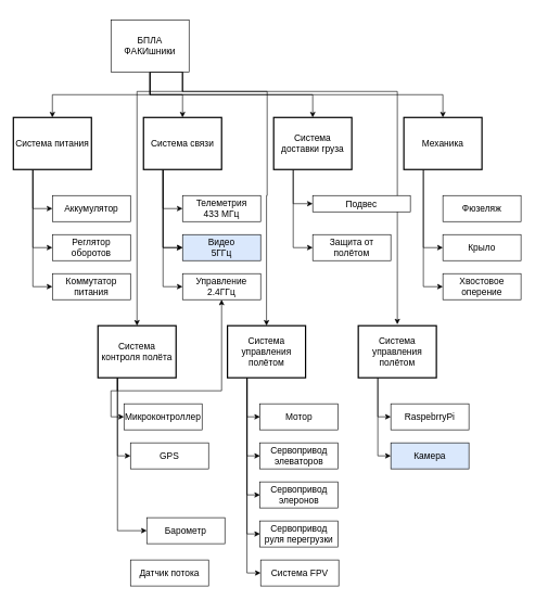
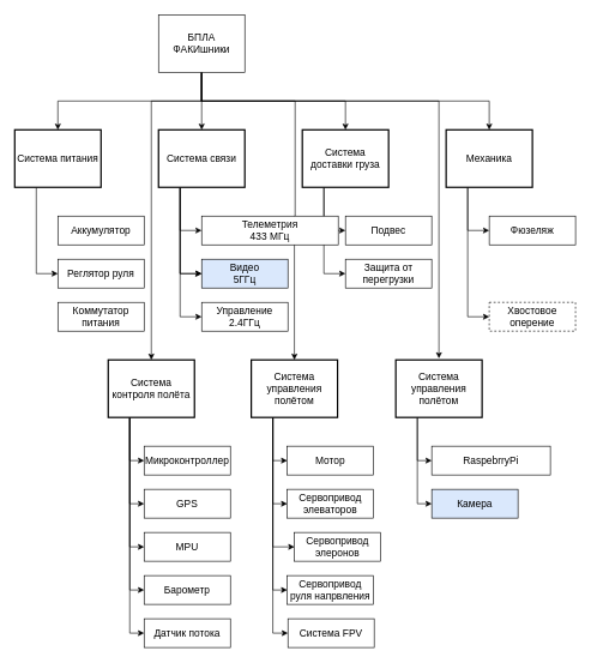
  <mxCell id="0" />
  <mxCell id="1" parent="0" />
  <mxCell id="2" style="edgeStyle=orthogonalEdgeStyle;rounded=0;orthogonalLoop=1;jettySize=auto;html=1;exitX=0.5;exitY=1;exitDx=0;exitDy=0;entryX=0.5;entryY=0;entryDx=0;entryDy=0;fontSize=14;" edge="1" parent="1" source="9" target="13"><mxGeometry relative="1" as="geometry" /></mxCell>
  <mxCell id="3" style="edgeStyle=orthogonalEdgeStyle;rounded=0;orthogonalLoop=1;jettySize=auto;html=1;exitX=0.5;exitY=1;exitDx=0;exitDy=0;fontSize=14;" edge="1" parent="1" source="9" target="18"><mxGeometry relative="1" as="geometry" /></mxCell>
  <mxCell id="4" style="edgeStyle=orthogonalEdgeStyle;rounded=0;orthogonalLoop=1;jettySize=auto;html=1;exitX=0.5;exitY=1;exitDx=0;exitDy=0;fontSize=14;" edge="1" parent="1" source="9" target="21"><mxGeometry relative="1" as="geometry" /></mxCell>
  <mxCell id="5" style="edgeStyle=orthogonalEdgeStyle;rounded=0;orthogonalLoop=1;jettySize=auto;html=1;exitX=0.5;exitY=1;exitDx=0;exitDy=0;fontSize=14;" edge="1" parent="1" source="9" target="25"><mxGeometry relative="1" as="geometry" /></mxCell>
  <mxCell id="6" style="edgeStyle=orthogonalEdgeStyle;rounded=0;orthogonalLoop=1;jettySize=auto;html=1;exitX=0.5;exitY=1;exitDx=0;exitDy=0;entryX=0.5;entryY=0;entryDx=0;entryDy=0;" edge="1" parent="1" source="9" target="42"><mxGeometry relative="1" as="geometry"><Array as="points"><mxPoint x="280" y="140" /><mxPoint x="210" y="140" /></Array></mxGeometry></mxCell>
  <mxCell id="7" style="edgeStyle=orthogonalEdgeStyle;rounded=0;orthogonalLoop=1;jettySize=auto;html=1;exitX=0.5;exitY=1;exitDx=0;exitDy=0;entryX=0.5;entryY=0;entryDx=0;entryDy=0;" edge="1" parent="1" source="9" target="53"><mxGeometry relative="1" as="geometry"><Array as="points"><mxPoint x="280" y="140" /><mxPoint x="410" y="140" /><mxPoint x="410" y="300" /><mxPoint x="409" y="300" /></Array></mxGeometry></mxCell>
  <mxCell id="8" style="edgeStyle=orthogonalEdgeStyle;rounded=0;orthogonalLoop=1;jettySize=auto;html=1;exitX=0.5;exitY=1;exitDx=0;exitDy=0;entryX=0.5;entryY=-0.025;entryDx=0;entryDy=0;entryPerimeter=0;" edge="1" parent="1" source="9" target="60"><mxGeometry relative="1" as="geometry"><Array as="points"><mxPoint x="280" y="140" /><mxPoint x="610" y="140" /></Array></mxGeometry></mxCell>
- <mxCell id="9" value="БПЛА&lt;br style=&quot;font-size: 14px;&quot;&gt;ФАКИшники" style="rounded=0;whiteSpace=wrap;html=1;fontSize=14;" vertex="1" parent="1"><mxGeometry x="170" y="30" width="120" height="80" as="geometry" /></mxCell>
- <mxCell id="10" style="edgeStyle=orthogonalEdgeStyle;rounded=0;orthogonalLoop=1;jettySize=auto;html=1;exitX=0.25;exitY=1;exitDx=0;exitDy=0;entryX=0;entryY=0.5;entryDx=0;entryDy=0;" edge="1" parent="1" source="13" target="34"><mxGeometry relative="1" as="geometry" /></mxCell>
+ <mxCell id="9" value="БПЛА&lt;br style=&quot;font-size: 14px;&quot;&gt;ФАКИшники" style="rounded=0;whiteSpace=wrap;html=1;fontSize=14;" vertex="1" parent="1"><mxGeometry x="220" y="20" width="120" height="80" as="geometry" /></mxCell>
  <mxCell id="11" style="edgeStyle=orthogonalEdgeStyle;rounded=0;orthogonalLoop=1;jettySize=auto;html=1;exitX=0.25;exitY=1;exitDx=0;exitDy=0;entryX=0;entryY=0.5;entryDx=0;entryDy=0;" edge="1" parent="1" source="13" target="35"><mxGeometry relative="1" as="geometry" /></mxCell>
- <mxCell id="12" style="edgeStyle=orthogonalEdgeStyle;rounded=0;orthogonalLoop=1;jettySize=auto;html=1;exitX=0.25;exitY=1;exitDx=0;exitDy=0;entryX=0;entryY=0.5;entryDx=0;entryDy=0;" edge="1" parent="1" source="13" target="36"><mxGeometry relative="1" as="geometry" /></mxCell>
  <mxCell id="13" value="Система питания" style="rounded=0;whiteSpace=wrap;html=1;fontSize=14;strokeWidth=2;" vertex="1" parent="1"><mxGeometry y="180" width="120" height="80" as="geometry" x="20" /></mxCell>
  <mxCell id="14" style="edgeStyle=orthogonalEdgeStyle;rounded=0;orthogonalLoop=1;jettySize=auto;html=1;exitX=0.25;exitY=1;exitDx=0;exitDy=0;entryX=0;entryY=0.5;entryDx=0;entryDy=0;fontSize=14;" edge="1" parent="1" source="18" target="33"><mxGeometry relative="1" as="geometry" /></mxCell>
  <mxCell id="15" style="edgeStyle=orthogonalEdgeStyle;rounded=0;orthogonalLoop=1;jettySize=auto;html=1;exitX=0.25;exitY=1;exitDx=0;exitDy=0;entryX=0;entryY=0.5;entryDx=0;entryDy=0;fontSize=14;" edge="1" parent="1" source="18" target="32"><mxGeometry relative="1" as="geometry" /></mxCell>
  <mxCell id="16" style="edgeStyle=orthogonalEdgeStyle;rounded=0;orthogonalLoop=1;jettySize=auto;html=1;exitX=0.25;exitY=1;exitDx=0;exitDy=0;entryX=0;entryY=0.5;entryDx=0;entryDy=0;fontSize=14;" edge="1" parent="1" source="18" target="31"><mxGeometry relative="1" as="geometry" /></mxCell>
  <mxCell id="17" value="" style="edgeStyle=orthogonalEdgeStyle;rounded=0;orthogonalLoop=1;jettySize=auto;html=1;" edge="1" parent="1" source="18" target="32"><mxGeometry relative="1" as="geometry"><Array as="points"><mxPoint x="250" y="380" /></Array></mxGeometry></mxCell>
  <mxCell id="18" value="Система связи" style="rounded=0;whiteSpace=wrap;html=1;fontSize=14;strokeWidth=2;" vertex="1" parent="1"><mxGeometry x="220" y="180" width="120" height="80" as="geometry" /></mxCell>
  <mxCell id="19" style="edgeStyle=orthogonalEdgeStyle;rounded=0;orthogonalLoop=1;jettySize=auto;html=1;exitX=0.25;exitY=1;exitDx=0;exitDy=0;entryX=0;entryY=0.5;entryDx=0;entryDy=0;fontSize=14;" edge="1" parent="1" source="21" target="29"><mxGeometry relative="1" as="geometry" /></mxCell>
  <mxCell id="20" style="edgeStyle=orthogonalEdgeStyle;rounded=0;orthogonalLoop=1;jettySize=auto;html=1;exitX=0.25;exitY=1;exitDx=0;exitDy=0;entryX=0;entryY=0.5;entryDx=0;entryDy=0;fontSize=14;" edge="1" parent="1" source="21" target="30"><mxGeometry relative="1" as="geometry" /></mxCell>
  <mxCell id="21" value="Система доставки груза" style="rounded=0;whiteSpace=wrap;html=1;fontSize=14;strokeWidth=2;" vertex="1" parent="1"><mxGeometry x="420" y="180" width="120" height="80" as="geometry" /></mxCell>
- <mxCell id="23" style="edgeStyle=orthogonalEdgeStyle;rounded=0;orthogonalLoop=1;jettySize=auto;html=1;exitX=0.25;exitY=1;exitDx=0;exitDy=0;entryX=0;entryY=0.5;entryDx=0;entryDy=0;fontSize=14;" edge="1" parent="1" source="25" target="27"><mxGeometry relative="1" as="geometry" /></mxCell>
+ <mxCell id="22" style="edgeStyle=orthogonalEdgeStyle;rounded=0;orthogonalLoop=1;jettySize=auto;html=1;exitX=0.25;exitY=1;exitDx=0;exitDy=0;entryX=0;entryY=0.5;entryDx=0;entryDy=0;fontSize=14;" edge="1" parent="1" source="25" target="26"><mxGeometry relative="1" as="geometry" /></mxCell>
  <mxCell id="24" style="edgeStyle=orthogonalEdgeStyle;rounded=0;orthogonalLoop=1;jettySize=auto;html=1;exitX=0.25;exitY=1;exitDx=0;exitDy=0;entryX=0;entryY=0.5;entryDx=0;entryDy=0;fontSize=14;" edge="1" parent="1" source="25" target="28"><mxGeometry relative="1" as="geometry" /></mxCell>
  <mxCell id="25" value="Механика" style="rounded=0;whiteSpace=wrap;html=1;fontSize=14;strokeWidth=2;" vertex="1" parent="1"><mxGeometry x="620" y="180" width="120" height="80" as="geometry" /></mxCell>
  <mxCell id="26" value="Фюзеляж" style="rounded=0;whiteSpace=wrap;html=1;fontSize=14;" vertex="1" parent="1"><mxGeometry x="680" y="300" width="120" height="40" as="geometry" /></mxCell>
- <mxCell id="27" value="Крыло" style="rounded=0;whiteSpace=wrap;html=1;fontSize=14;" vertex="1" parent="1"><mxGeometry x="680" y="360" width="120" height="40" as="geometry" /></mxCell>
- <mxCell id="28" value="Хвостовое&lt;br style=&quot;font-size: 14px;&quot;&gt;оперение" style="rounded=0;whiteSpace=wrap;html=1;fontSize=14;" vertex="1" parent="1"><mxGeometry x="680" y="420" width="120" height="40" as="geometry" /></mxCell>
- <mxCell id="29" value="Подвес" style="rounded=0;whiteSpace=wrap;html=1;fontSize=14;" vertex="1" parent="1"><mxGeometry x="480" y="300" width="150" height="25" as="geometry" /></mxCell>
- <mxCell id="30" value="Защита от полётом" style="rounded=0;whiteSpace=wrap;html=1;fontSize=14;" vertex="1" parent="1"><mxGeometry x="480" y="360" width="120" height="40" as="geometry" /></mxCell>
- <mxCell id="31" value="Телеметрия&lt;div style=&quot;font-size: 14px;&quot;&gt;433 МГц&lt;/div&gt;" style="rounded=0;whiteSpace=wrap;html=1;fontSize=14;" vertex="1" parent="1"><mxGeometry x="280" y="300" width="120" height="40" as="geometry" /></mxCell>
+ <mxCell id="28" value="Хвостовое&lt;br style=&quot;font-size: 14px;&quot;&gt;оперение" style="rounded=0;whiteSpace=wrap;html=1;fontSize=14;dashed=1;" vertex="1" parent="1"><mxGeometry x="680" y="420" width="120" height="40" as="geometry" /></mxCell>
+ <mxCell id="29" value="Подвес" style="rounded=0;whiteSpace=wrap;html=1;fontSize=14;" vertex="1" parent="1"><mxGeometry x="480" y="300" width="120" height="40" as="geometry" /></mxCell>
+ <mxCell id="30" value="Защита от перегрузки" style="rounded=0;whiteSpace=wrap;html=1;fontSize=14;" vertex="1" parent="1"><mxGeometry x="480" y="360" width="120" height="40" as="geometry" /></mxCell>
+ <mxCell id="31" value="Телеметрия&lt;div style=&quot;font-size: 14px;&quot;&gt;433 МГц&lt;/div&gt;" style="rounded=0;whiteSpace=wrap;html=1;fontSize=14;" vertex="1" parent="1"><mxGeometry x="280" y="300" width="190" height="40" as="geometry" /></mxCell>
  <mxCell id="32" value="Видео&lt;div style=&quot;font-size: 14px;&quot;&gt;5ГГц&lt;/div&gt;" style="rounded=0;whiteSpace=wrap;html=1;fontSize=14;fillColor=#dae8fc;" vertex="1" parent="1"><mxGeometry x="280" y="360" width="120" height="40" as="geometry" /></mxCell>
  <mxCell id="33" value="Управление&lt;div style=&quot;font-size: 14px;&quot;&gt;2.4ГГц&lt;/div&gt;" style="rounded=0;whiteSpace=wrap;html=1;fontSize=14;" vertex="1" parent="1"><mxGeometry x="280" y="420" width="120" height="40" as="geometry" /></mxCell>
  <mxCell id="34" value="Аккумулятор" style="rounded=0;whiteSpace=wrap;html=1;fontSize=14;" vertex="1" parent="1"><mxGeometry x="80" y="300" width="120" height="40" as="geometry" /></mxCell>
- <mxCell id="35" value="Реглятор оборотов" style="rounded=0;whiteSpace=wrap;html=1;fontSize=14;" vertex="1" parent="1"><mxGeometry x="80" y="360" width="120" height="40" as="geometry" /></mxCell>
+ <mxCell id="35" value="Реглятор руля" style="rounded=0;whiteSpace=wrap;html=1;fontSize=14;" vertex="1" parent="1"><mxGeometry x="80" y="360" width="120" height="40" as="geometry" /></mxCell>
  <mxCell id="36" value="Коммутатор питания" style="rounded=0;whiteSpace=wrap;html=1;fontSize=14;" vertex="1" parent="1"><mxGeometry x="80" y="420" width="120" height="40" as="geometry" /></mxCell>
  <mxCell id="37" style="edgeStyle=orthogonalEdgeStyle;rounded=0;orthogonalLoop=1;jettySize=auto;html=1;exitX=0.25;exitY=1;exitDx=0;exitDy=0;entryX=0;entryY=0.5;entryDx=0;entryDy=0;" edge="1" parent="1" source="42" target="43"><mxGeometry relative="1" as="geometry" /></mxCell>
  <mxCell id="38" style="edgeStyle=orthogonalEdgeStyle;rounded=0;orthogonalLoop=1;jettySize=auto;html=1;exitX=0.25;exitY=1;exitDx=0;exitDy=0;entryX=0;entryY=0.5;entryDx=0;entryDy=0;" edge="1" parent="1" source="42" target="44"><mxGeometry relative="1" as="geometry" /></mxCell>
- <mxCell id="39" style="edgeStyle=orthogonalEdgeStyle;rounded=0;orthogonalLoop=1;jettySize=auto;html=1;exitX=0.25;exitY=1;exitDx=0;exitDy=0;" edge="1" parent="1" source="42" target="33"><mxGeometry relative="1" as="geometry" /></mxCell>
+ <mxCell id="39" style="edgeStyle=orthogonalEdgeStyle;rounded=0;orthogonalLoop=1;jettySize=auto;html=1;exitX=0.25;exitY=1;exitDx=0;exitDy=0;entryX=0;entryY=0.5;entryDx=0;entryDy=0;" edge="1" parent="1" source="42" target="47"><mxGeometry relative="1" as="geometry" /></mxCell>
+ <mxCell id="40" style="edgeStyle=orthogonalEdgeStyle;rounded=0;orthogonalLoop=1;jettySize=auto;html=1;exitX=0.25;exitY=1;exitDx=0;exitDy=0;entryX=0;entryY=0.5;entryDx=0;entryDy=0;" edge="1" parent="1" source="42" target="45"><mxGeometry relative="1" as="geometry" /></mxCell>
  <mxCell id="41" style="edgeStyle=orthogonalEdgeStyle;rounded=0;orthogonalLoop=1;jettySize=auto;html=1;exitX=0.25;exitY=1;exitDx=0;exitDy=0;entryX=0;entryY=0.5;entryDx=0;entryDy=0;" edge="1" parent="1" source="42" target="46"><mxGeometry relative="1" as="geometry" /></mxCell>
  <mxCell id="42" value="Система контроля полёта" style="rounded=0;whiteSpace=wrap;html=1;fontSize=14;strokeWidth=2;" vertex="1" parent="1"><mxGeometry x="150" y="500" width="120" height="80" as="geometry" /></mxCell>
- <mxCell id="43" value="Микроконтроллер" style="rounded=0;whiteSpace=wrap;html=1;fontSize=14;" vertex="1" parent="1"><mxGeometry x="190" y="620" width="120" height="40" as="geometry" /></mxCell>
+ <mxCell id="43" value="Микроконтроллер" style="rounded=0;whiteSpace=wrap;html=1;fontSize=14;" vertex="1" parent="1"><mxGeometry x="200" y="620" width="120" height="40" as="geometry" /></mxCell>
  <mxCell id="44" value="GPS" style="rounded=0;whiteSpace=wrap;html=1;fontSize=14;" vertex="1" parent="1"><mxGeometry x="200" y="680" width="120" height="40" as="geometry" /></mxCell>
- <mxCell id="46" value="Барометр" style="rounded=0;whiteSpace=wrap;html=1;fontSize=14;" vertex="1" parent="1"><mxGeometry x="225" y="795" width="120" height="40" as="geometry" /></mxCell>
+ <mxCell id="45" value="MPU" style="rounded=0;whiteSpace=wrap;html=1;fontSize=14;" vertex="1" parent="1"><mxGeometry x="200" y="740" width="120" height="40" as="geometry" /></mxCell>
+ <mxCell id="46" value="Барометр" style="rounded=0;whiteSpace=wrap;html=1;fontSize=14;" vertex="1" parent="1"><mxGeometry x="200" y="800" width="120" height="40" as="geometry" /></mxCell>
  <mxCell id="47" value="Датчик потока" style="rounded=0;whiteSpace=wrap;html=1;fontSize=14;" vertex="1" parent="1"><mxGeometry x="200" y="860" width="120" height="40" as="geometry" /></mxCell>
  <mxCell id="48" style="edgeStyle=orthogonalEdgeStyle;rounded=0;orthogonalLoop=1;jettySize=auto;html=1;exitX=0.25;exitY=1;exitDx=0;exitDy=0;entryX=0;entryY=0.5;entryDx=0;entryDy=0;" edge="1" parent="1" source="53" target="54"><mxGeometry relative="1" as="geometry" /></mxCell>
  <mxCell id="49" style="edgeStyle=orthogonalEdgeStyle;rounded=0;orthogonalLoop=1;jettySize=auto;html=1;exitX=0.25;exitY=1;exitDx=0;exitDy=0;entryX=0;entryY=0.5;entryDx=0;entryDy=0;" edge="1" parent="1" source="53" target="55"><mxGeometry relative="1" as="geometry" /></mxCell>
  <mxCell id="50" style="edgeStyle=orthogonalEdgeStyle;rounded=0;orthogonalLoop=1;jettySize=auto;html=1;exitX=0.25;exitY=1;exitDx=0;exitDy=0;entryX=0;entryY=0.5;entryDx=0;entryDy=0;" edge="1" parent="1" source="53" target="56"><mxGeometry relative="1" as="geometry" /></mxCell>
  <mxCell id="51" style="edgeStyle=orthogonalEdgeStyle;rounded=0;orthogonalLoop=1;jettySize=auto;html=1;exitX=0.25;exitY=1;exitDx=0;exitDy=0;entryX=0;entryY=0.5;entryDx=0;entryDy=0;" edge="1" parent="1" source="53" target="57"><mxGeometry relative="1" as="geometry" /></mxCell>
  <mxCell id="52" style="edgeStyle=orthogonalEdgeStyle;rounded=0;orthogonalLoop=1;jettySize=auto;html=1;exitX=0.25;exitY=1;exitDx=0;exitDy=0;entryX=0;entryY=0.5;entryDx=0;entryDy=0;" edge="1" parent="1" source="53" target="63"><mxGeometry relative="1" as="geometry" /></mxCell>
  <mxCell id="53" value="Система управления полётом" style="rounded=0;whiteSpace=wrap;html=1;fontSize=14;strokeWidth=2;" vertex="1" parent="1"><mxGeometry x="349" y="500" width="120" height="80" as="geometry" /></mxCell>
  <mxCell id="54" value="Мотор" style="rounded=0;whiteSpace=wrap;html=1;fontSize=14;" vertex="1" parent="1"><mxGeometry x="399" y="620" width="120" height="40" as="geometry" /></mxCell>
  <mxCell id="55" value="Сервопривод элеваторов" style="rounded=0;whiteSpace=wrap;html=1;fontSize=14;" vertex="1" parent="1"><mxGeometry x="399" y="680" width="120" height="40" as="geometry" /></mxCell>
- <mxCell id="56" value="Сервопривод элеронов" style="rounded=0;whiteSpace=wrap;html=1;fontSize=14;" vertex="1" parent="1"><mxGeometry x="399" y="740" width="120" height="40" as="geometry" /></mxCell>
- <mxCell id="57" value="Сервопривод&lt;div&gt;руля перегрузки&lt;/div&gt;" style="rounded=0;whiteSpace=wrap;html=1;fontSize=14;" vertex="1" parent="1"><mxGeometry x="399" y="800" width="120" height="40" as="geometry" /></mxCell>
+ <mxCell id="56" value="Сервопривод элеронов" style="rounded=0;whiteSpace=wrap;html=1;fontSize=14;" vertex="1" parent="1"><mxGeometry x="409" y="740" width="120" height="40" as="geometry" /></mxCell>
+ <mxCell id="57" value="Сервопривод&lt;div&gt;руля напрвления&lt;/div&gt;" style="rounded=0;whiteSpace=wrap;html=1;fontSize=14;" vertex="1" parent="1"><mxGeometry x="399" y="800" width="120" height="40" as="geometry" /></mxCell>
  <mxCell id="58" style="edgeStyle=orthogonalEdgeStyle;rounded=0;orthogonalLoop=1;jettySize=auto;html=1;exitX=0.25;exitY=1;exitDx=0;exitDy=0;entryX=0;entryY=0.5;entryDx=0;entryDy=0;" edge="1" parent="1" source="60" target="61"><mxGeometry relative="1" as="geometry" /></mxCell>
  <mxCell id="59" style="edgeStyle=orthogonalEdgeStyle;rounded=0;orthogonalLoop=1;jettySize=auto;html=1;exitX=0.25;exitY=1;exitDx=0;exitDy=0;entryX=0;entryY=0.5;entryDx=0;entryDy=0;" edge="1" parent="1" source="60" target="62"><mxGeometry relative="1" as="geometry" /></mxCell>
  <mxCell id="60" value="Система управления полётом" style="rounded=0;whiteSpace=wrap;html=1;fontSize=14;strokeWidth=2;" vertex="1" parent="1"><mxGeometry x="550" y="500" width="120" height="80" as="geometry" /></mxCell>
- <mxCell id="61" value="RaspebrryPi" style="rounded=0;whiteSpace=wrap;html=1;fontSize=14;" vertex="1" parent="1"><mxGeometry x="600" y="620" width="120" height="40" as="geometry" /></mxCell>
+ <mxCell id="61" value="RaspebrryPi" style="rounded=0;whiteSpace=wrap;html=1;fontSize=14;" vertex="1" parent="1"><mxGeometry x="600" y="620" width="165" height="40" as="geometry" /></mxCell>
  <mxCell id="62" value="Камера" style="rounded=0;whiteSpace=wrap;html=1;fontSize=14;fillColor=#dae8fc;" vertex="1" parent="1"><mxGeometry x="600" y="680" width="120" height="40" as="geometry" /></mxCell>
  <mxCell id="63" value="Система FPV" style="rounded=0;whiteSpace=wrap;html=1;fontSize=14;" vertex="1" parent="1"><mxGeometry x="400" y="860" width="120" height="40" as="geometry" /></mxCell>
